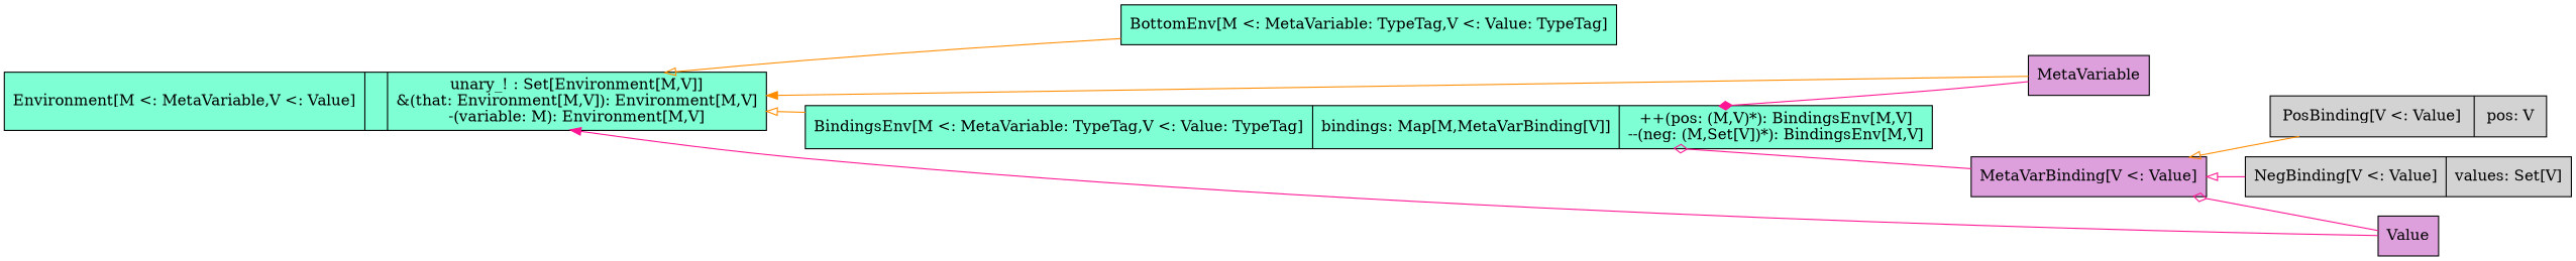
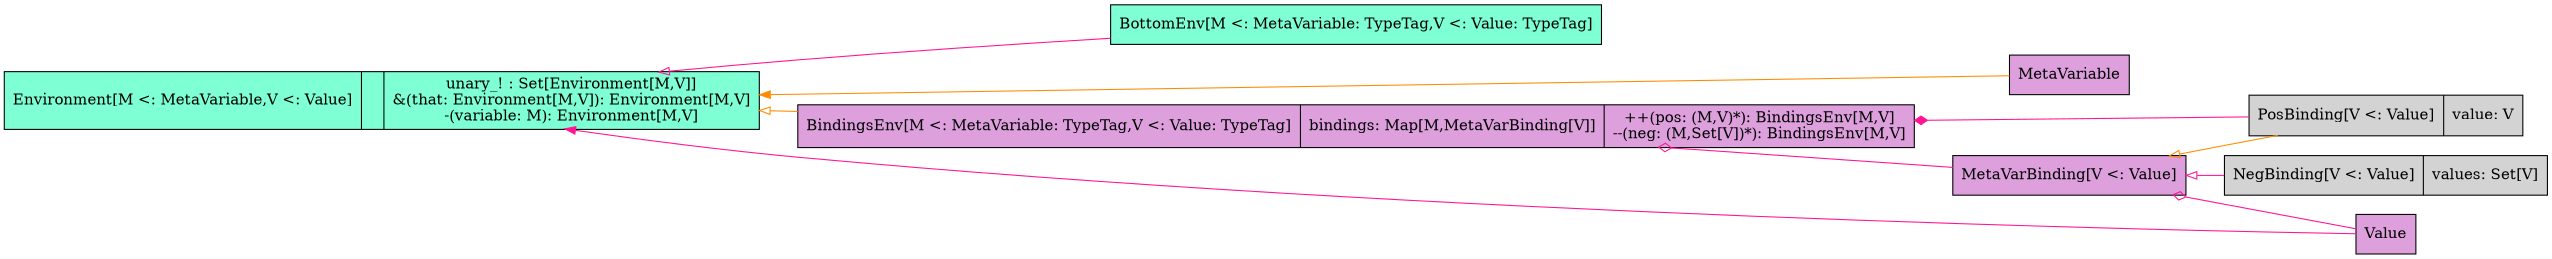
  digraph {
    rankdir=LR
    node [fillcolor=aquamarine shape=record style=filled]
    edge [arrowtail=empty color=deeppink dir=back]
    n1 [label="{Environment[M \<: MetaVariable,V \<: Value]||unary_! : Set[Environment[M,V]]\n&(that: Environment[M,V]): Environment[M,V]\n-(variable: M): Environment[M,V]}"]
    n2 [label="{BottomEnv[M \<: MetaVariable: TypeTag,V \<: Value: TypeTag]}"]
-   n3 [label="{BindingsEnv[M \<: MetaVariable: TypeTag,V \<: Value: TypeTag]|bindings: Map[M,MetaVarBinding[V]]|++(pos: (M,V)*): BindingsEnv[M,V]\n--(neg: (M,Set[V])*): BindingsEnv[M,V]}"]
+   n3 [fillcolor=plum label="{BindingsEnv[M \<: MetaVariable: TypeTag,V \<: Value: TypeTag]|bindings: Map[M,MetaVarBinding[V]]|++(pos: (M,V)*): BindingsEnv[M,V]\n--(neg: (M,Set[V])*): BindingsEnv[M,V]}"]
    MetaVariable [fillcolor=plum]
    Value [fillcolor=plum]
    n6 [fillcolor=plum label="MetaVarBinding[V \<: Value]"]
-   n7 [fillcolor=lightgrey label="{PosBinding[V \<: Value]|pos: V}"]
+   n7 [fillcolor=lightgrey label="{PosBinding[V \<: Value]|value: V}"]
    n8 [fillcolor=lightgrey label="{NegBinding[V \<: Value]|values: Set[V]}"]
-   n1 -> n2 [color=darkorange]
+   n1 -> n2
    n1 -> n3 [color=darkorange]
    n1 -> MetaVariable [arrowtail=normal color=darkorange]
    n1 -> Value [arrowtail=normal]
-   n3 -> MetaVariable [arrowtail=diamond]
+   n3 -> n7 [arrowtail=diamond]
    n3 -> n6 [arrowtail=odiamond]
    n6 -> Value [arrowtail=odiamond]
    n6 -> n7 [color=darkorange]
    n6 -> n8
  }
